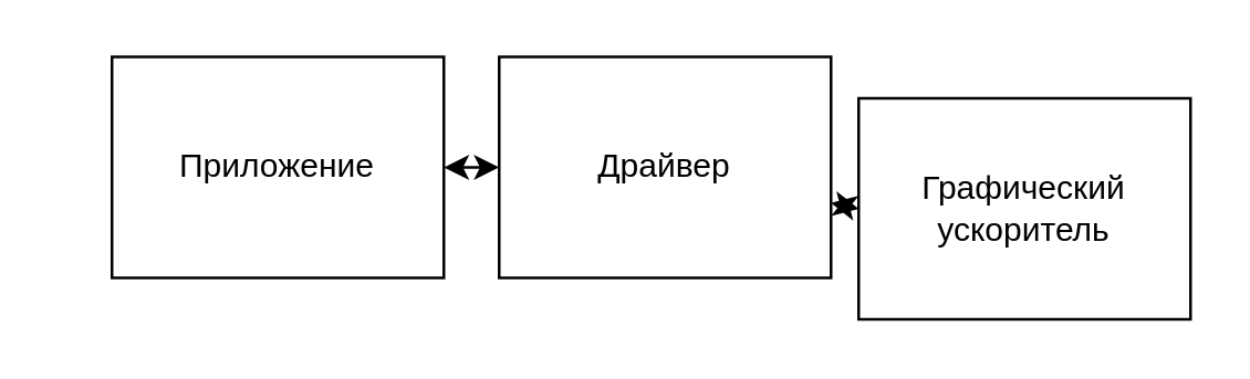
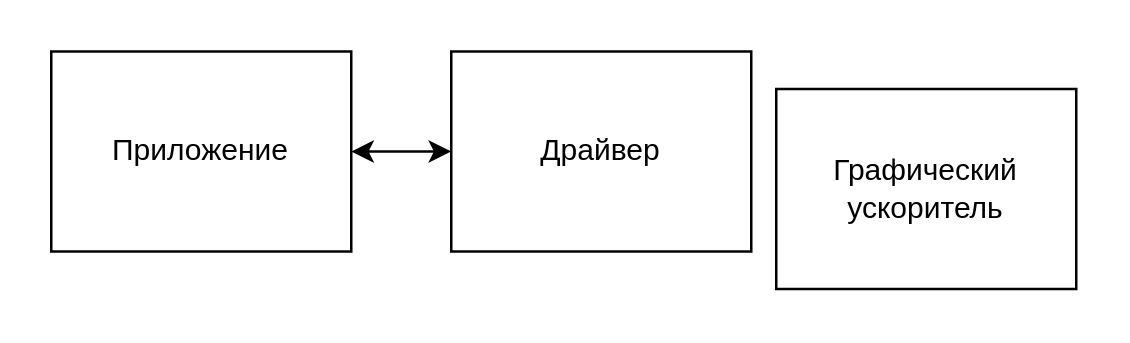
  <mxCell id="0" />
  <mxCell id="1" parent="0" />
  <mxCell id="2" style="edgeStyle=none;html=1;entryX=0;entryY=0.5;entryDx=0;entryDy=0;startArrow=classic;startFill=1;" edge="1" parent="1" source="3" target="5"><mxGeometry relative="1" as="geometry" /></mxCell>
- <mxCell id="3" value="Приложение" style="rounded=0;whiteSpace=wrap;" vertex="1" parent="1"><mxGeometry x="40" y="20" width="120" height="80" as="geometry" /></mxCell>
- <mxCell id="4" style="edgeStyle=none;html=1;entryX=0;entryY=0.5;entryDx=0;entryDy=0;startArrow=classic;startFill=1;" edge="1" parent="1" source="5" target="6"><mxGeometry relative="1" as="geometry" /></mxCell>
+ <mxCell id="3" value="Приложение" style="rounded=0;whiteSpace=wrap;" vertex="1" parent="1"><mxGeometry x="20" y="20" width="120" height="80" as="geometry" /></mxCell>
  <mxCell id="5" value="Драйвер" style="rounded=0;whiteSpace=wrap;" vertex="1" parent="1"><mxGeometry x="180" y="20" width="120" height="80" as="geometry" /></mxCell>
  <mxCell id="6" value="Графический ускоритель" style="rounded=0;whiteSpace=wrap;" vertex="1" parent="1"><mxGeometry x="310" y="35" width="120" height="80" as="geometry" /></mxCell>
